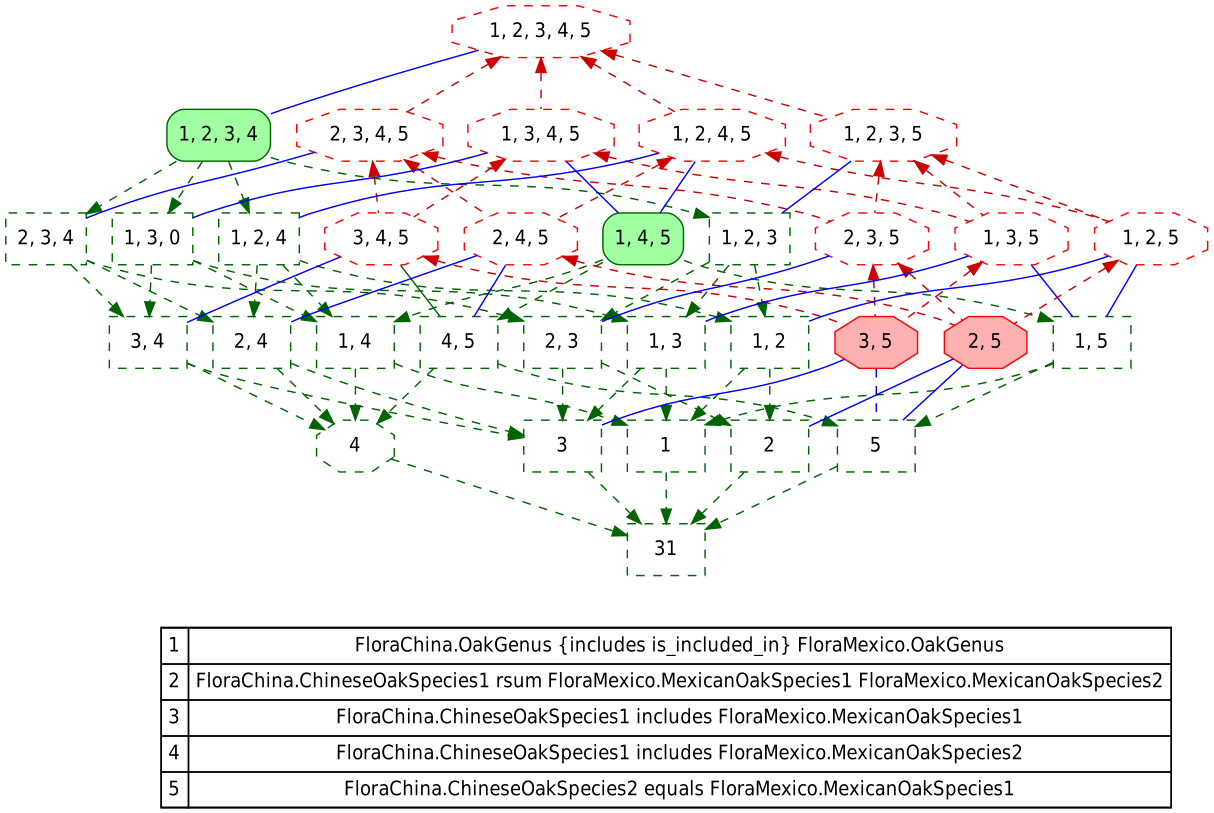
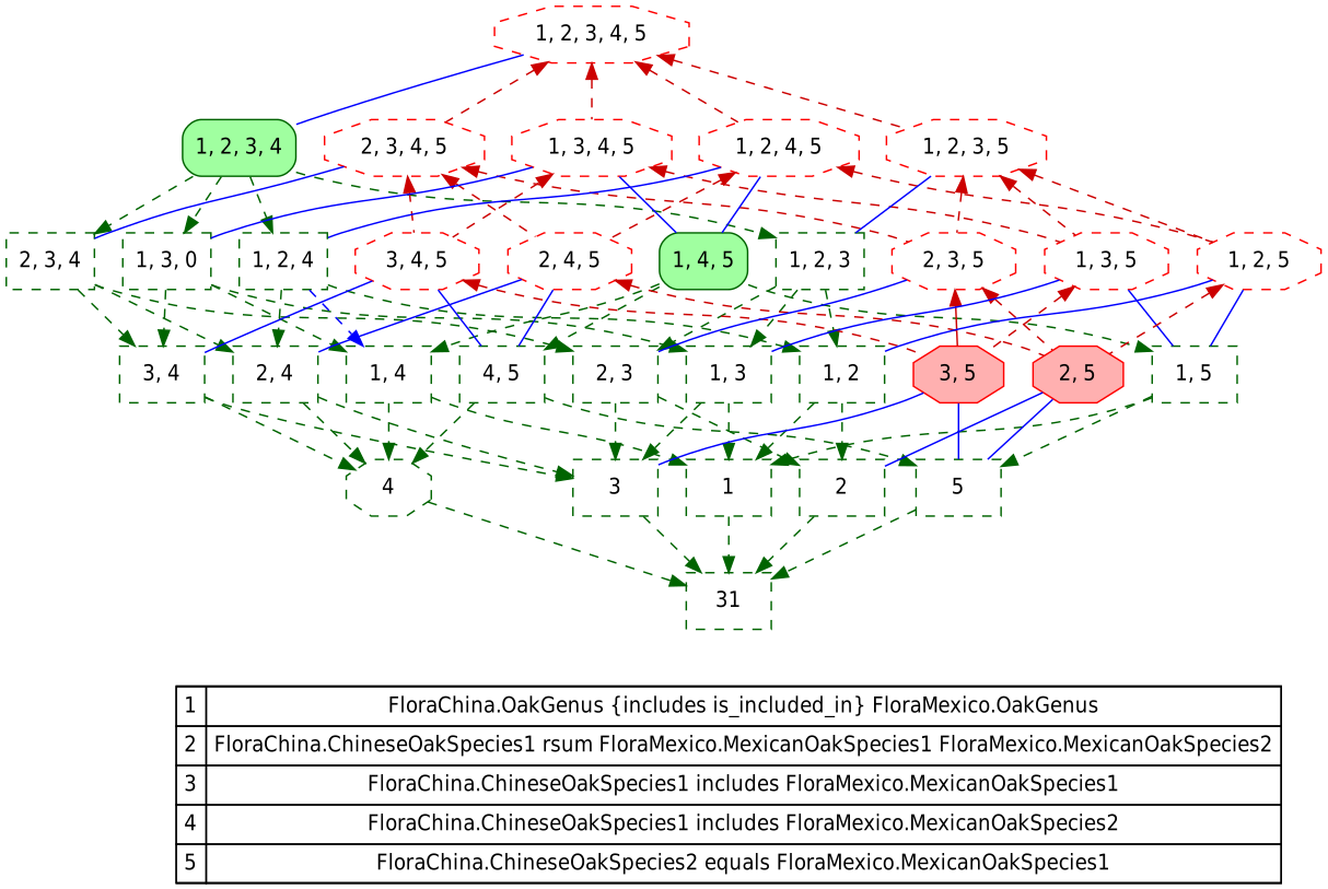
  digraph {
    rankdir=TB
    node [fontname="Helvetica-Narrow" shape=box color="#006400" style=dashed]
    edge [color="#006400" style=dashed]
    n1 [fillcolor=white label=<   <TABLE BORDER="0" CELLBORDER="1" CELLSPACING="0" CELLPADDING="4">  <TR>   <TD>1</TD>   <TD>FloraChina.OakGenus {includes is_included_in} FloraMexico.OakGenus</TD>   </TR>  <TR>   <TD>2</TD>   <TD>FloraChina.ChineseOakSpecies1 rsum FloraMexico.MexicanOakSpecies1 FloraMexico.MexicanOakSpecies2</TD>   </TR>  <TR>   <TD>3</TD>   <TD>FloraChina.ChineseOakSpecies1 includes FloraMexico.MexicanOakSpecies1</TD>   </TR>  <TR>   <TD>4</TD>   <TD>FloraChina.ChineseOakSpecies1 includes FloraMexico.MexicanOakSpecies2</TD>   </TR>  <TR>   <TD>5</TD>   <TD>FloraChina.ChineseOakSpecies2 equals FloraMexico.MexicanOakSpecies1</TD>   </TR>  </TABLE>   > margin=0 color="" style=""]
    n2 [fillcolor="#A0FFA0" label="1, 4, 5" style="rounded,filled"]
    n3 [label="4, 5"]
    n4 [label="1, 5"]
    n5 [label="1, 4"]
    n6 [label=5]
    n7 [label=4 shape=octagon]
    n8 [label=1]
    31
    n10 [fillcolor="#A0FFA0" label="1, 2, 3, 4" style="rounded,filled"]
    n11 [label="2, 3, 4"]
    n12 [label="1, 3, 0"]
    n13 [label="1, 2, 4"]
    n14 [label="1, 2, 3"]
    n15 [label="3, 4"]
    n16 [label="2, 4"]
    n17 [label="2, 3"]
    n18 [label="1, 3"]
    n19 [label="1, 2"]
    n20 [label=3]
    n21 [label=2]
    n22 [color="#FF0000" fillcolor="#FFB0B0" label="1, 2, 3, 4, 5" shape=octagon]
    n23 [color="#FF0000" fillcolor="#FFB0B0" label="2, 3, 4, 5" shape=octagon]
    n24 [color="#FF0000" fillcolor="#FFB0B0" label="1, 3, 4, 5" shape=octagon]
    n25 [color="#FF0000" fillcolor="#FFB0B0" label="1, 2, 4, 5" shape=octagon]
    n26 [color="#FF0000" fillcolor="#FFB0B0" label="1, 2, 3, 5" shape=octagon]
    n27 [color="#FF0000" fillcolor="#FFB0B0" label="3, 4, 5" shape=octagon]
    n28 [color="#FF0000" fillcolor="#FFB0B0" label="2, 4, 5" shape=octagon]
    n29 [color="#FF0000" fillcolor="#FFB0B0" label="2, 3, 5" shape=octagon]
    n30 [color="#FF0000" fillcolor="#FFB0B0" label="1, 3, 5" shape=octagon]
    n31 [color="#FF0000" fillcolor="#FFB0B0" label="1, 2, 5" shape=octagon]
    n32 [color="#FF0000" fillcolor="#FFB0B0" label="3, 5" shape=octagon style=filled]
    n33 [color="#FF0000" fillcolor="#FFB0B0" label="2, 5" shape=octagon style=filled]
    subgraph sub_1 {
      rank=sink
      n1
    }
    n2 -> n3
    n2 -> n4
    n2 -> n5
    n3 -> n6
    n3 -> n7
    n4 -> n6
    n4 -> n8
    n5 -> n7
    n5 -> n8
    n6 -> 31
    n7 -> 31
    n8 -> 31
    n10 -> n11
    n10 -> n12
    n10 -> n13
    n10 -> n14
    n11 -> n15
    n11 -> n16
    n11 -> n17
    n12 -> n5
    n12 -> n15
    n12 -> n18
-   n13 -> n5
+   n13 -> n5 [color="#0000FF"]
    n13 -> n16
    n13 -> n19
    n14 -> n17
    n14 -> n18
    n14 -> n19
    n15 -> n7
    n15 -> n20
    n16 -> n7
    n16 -> n20
    n17 -> n20
    n17 -> n21
    n18 -> n8
    n18 -> n20
    n19 -> n8
    n19 -> n21
    n20 -> 31
    n21 -> 31
    n22 -> n10 [arrowhead=none color="#0000FF" style=filled]
    n22 -> n23 [color="#CC0000" dir=back]
    n22 -> n24 [color="#CC0000" dir=back]
    n22 -> n25 [color="#CC0000" dir=back]
    n22 -> n26 [color="#CC0000" dir=back]
    n23 -> n11 [arrowhead=none color="#0000FF" style=filled]
    n23 -> n27 [color="#CC0000" dir=back]
    n23 -> n28 [color="#CC0000" dir=back]
    n23 -> n29 [color="#CC0000" dir=back]
    n24 -> n2 [arrowhead=none color="#0000FF" style=filled]
    n24 -> n12 [arrowhead=none color="#0000FF" style=filled]
    n24 -> n27 [color="#CC0000" dir=back]
    n24 -> n30 [color="#CC0000" dir=back]
    n25 -> n2 [arrowhead=none color="#0000FF" style=filled]
    n25 -> n13 [arrowhead=none color="#0000FF" style=filled]
    n25 -> n28 [color="#CC0000" dir=back]
    n25 -> n31 [color="#CC0000" dir=back]
    n26 -> n14 [arrowhead=none color="#0000FF" style=filled]
    n26 -> n29 [color="#CC0000" dir=back]
    n26 -> n30 [color="#CC0000" dir=back]
    n26 -> n31 [color="#CC0000" dir=back]
-   n27 -> n3 [arrowhead=none style=filled]
+   n27 -> n3 [arrowhead=none color="#0000FF" style=filled]
    n27 -> n15 [arrowhead=none color="#0000FF" style=filled]
    n27 -> n32 [color="#CC0000" dir=back]
    n28 -> n3 [arrowhead=none color="#0000FF" style=filled]
    n28 -> n16 [arrowhead=none color="#0000FF" style=filled]
    n28 -> n33 [color="#CC0000" dir=back]
    n29 -> n17 [arrowhead=none color="#0000FF" style=filled]
-   n29 -> n32 [color="#CC0000" dir=back]
+   n29 -> n32 [color="#CC0000" dir=back style=filled]
    n29 -> n33 [color="#CC0000" dir=back]
    n30 -> n4 [arrowhead=none color="#0000FF" style=filled]
    n30 -> n18 [arrowhead=none color="#0000FF" style=filled]
    n30 -> n32 [color="#CC0000" dir=back]
    n31 -> n4 [arrowhead=none color="#0000FF" style=filled]
    n31 -> n19 [arrowhead=none color="#0000FF" style=filled]
    n31 -> n33 [color="#CC0000" dir=back]
-   n32 -> n6 [arrowhead=none color="#0000FF"]
+   n32 -> n6 [arrowhead=none color="#0000FF" style=filled]
    n32 -> n20 [arrowhead=none color="#0000FF" style=filled]
    n33 -> n6 [arrowhead=none color="#0000FF" style=filled]
    n33 -> n21 [arrowhead=none color="#0000FF" style=filled]
  }
